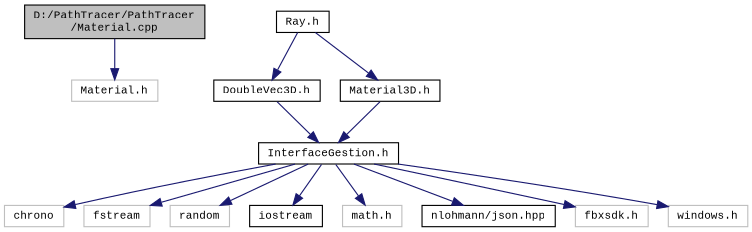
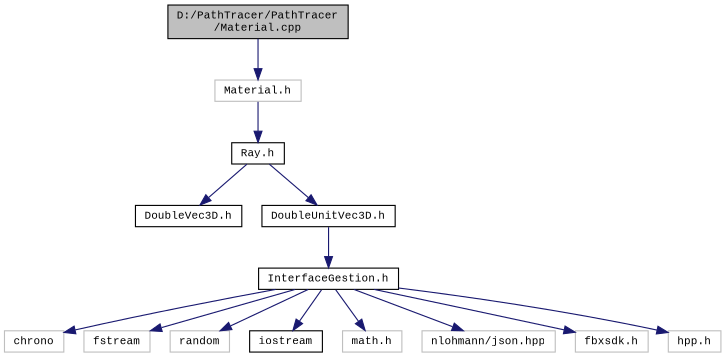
  digraph {
    fontname="Liberation Mono"
    node [color=grey75 fillcolor=white fontname="Liberation Mono" fontsize=10 shape=record style=filled]
    edge [color=midnightblue fontname="Liberation Mono" fontsize=10 labelfontname=Helvetica labelfontsize=10 style=solid]
    n1 [color=black fillcolor=grey75 fontcolor=black height=0.2 label="D:/PathTracer/PathTracer\l/Material.cpp" width=0.4]
    n2 [height=0.2 label="Material.h" width=0.4]
    n3 [color=black height=0.2 label="Ray.h" width=0.4]
    n4 [color=black height=0.2 label="DoubleVec3D.h" width=0.4]
-   n5 [color=black height=0.2 label="Material3D.h" width=0.4]
+   n5 [color=black height=0.2 label="DoubleUnitVec3D.h" width=0.4]
    n6 [color=black height=0.2 label="InterfaceGestion.h" width=0.4]
    n7 [height=0.2 label=chrono width=0.4]
    n8 [height=0.2 label=fstream width=0.4]
    n9 [height=0.2 label=random width=0.4]
    n10 [color=black height=0.2 label=iostream width=0.4]
    n11 [height=0.2 label="math.h" width=0.4]
-   n12 [color=black height=0.2 label="nlohmann/json.hpp" width=0.4]
+   n12 [height=0.2 label="nlohmann/json.hpp" width=0.4]
    n13 [height=0.2 label="fbxsdk.h" width=0.4]
-   n14 [height=0.2 label="windows.h" width=0.4]
+   n14 [height=0.2 label="hpp.h" width=0.4]
    n1 -> n2
+   n2 -> n3
    n3 -> n4
    n3 -> n5
-   n4 -> n6
    n5 -> n6
    n6 -> n7
    n6 -> n8
    n6 -> n9
    n6 -> n10
    n6 -> n11
    n6 -> n12
    n6 -> n13
    n6 -> n14
  }
